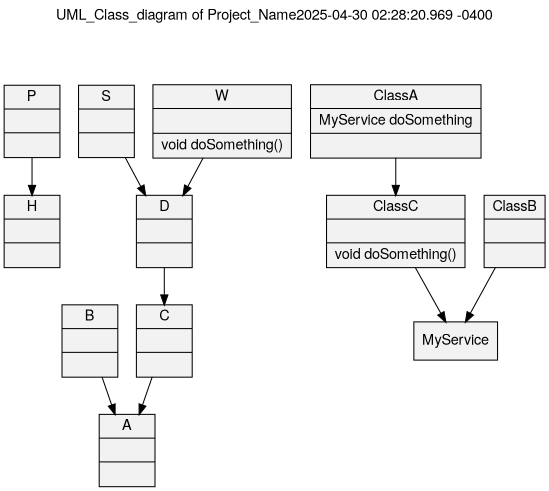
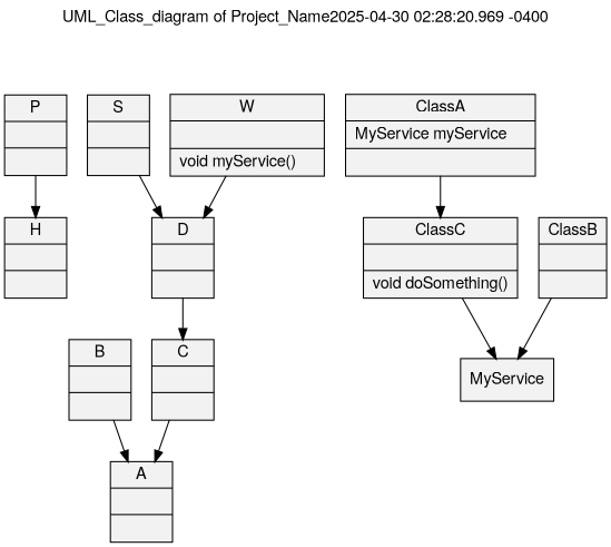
  digraph {
    fontname="Helvetica,Arial,sans-serif"
    label="UML_Class_diagram of Project_Name2025-04-30 02:28:20.969 -0400\n\n"
    labelloc=t
    node [fillcolor=gray95 fontname="Helvetica,Arial,sans-serif" shape=record style=filled]
    n1 [label="{P||}"]
    n2 [label="{H||}"]
    n3 [label="{A||}"]
    n4 [label="{B||}"]
    n5 [label="{C||}"]
    n6 [label="{S||}"]
    n7 [label="{D||}"]
-   n8 [label="{W||void doSomething()\l}"]
+   n8 [label="{W||void myService()\l}"]
    n9 [label="{MyService}"]
-   n10 [label="{ClassA|MyService doSomething\l|}"]
+   n10 [label="{ClassA|MyService myService\l|}"]
    n11 [label="{ClassC||void doSomething()\l}"]
    n12 [label="{ClassB||}"]
    n1 -> n2
    n4 -> n3
    n5 -> n3
    n6 -> n7
    n7 -> n5
    n8 -> n7
    n10 -> n11
    n11 -> n9
    n12 -> n9
  }
